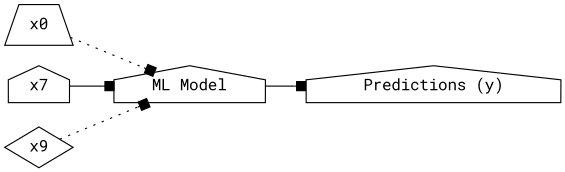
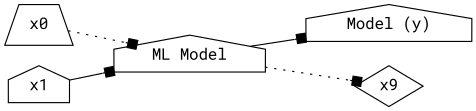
  digraph {
    fontname="Roboto Mono"
    rankdir=LR
    node [fontname="Roboto Mono" shape=house]
    edge [arrowhead=box fontname="Roboto Mono" style=solid]
    n1 [label="ML Model"]
-   n2 [label="Predictions (y)"]
+   n2 [label="Model (y)"]
    x0 [shape=trapezium]
-   x1 [label=x7]
+   x1
    n5 [label=x9 shape=diamond]
    n1 -> n2
    x0 -> n1 [style=dotted]
    x1 -> n1
-   n5 -> n1 [style=dotted]
+   n1 -> n5 [style=dotted]
  }
